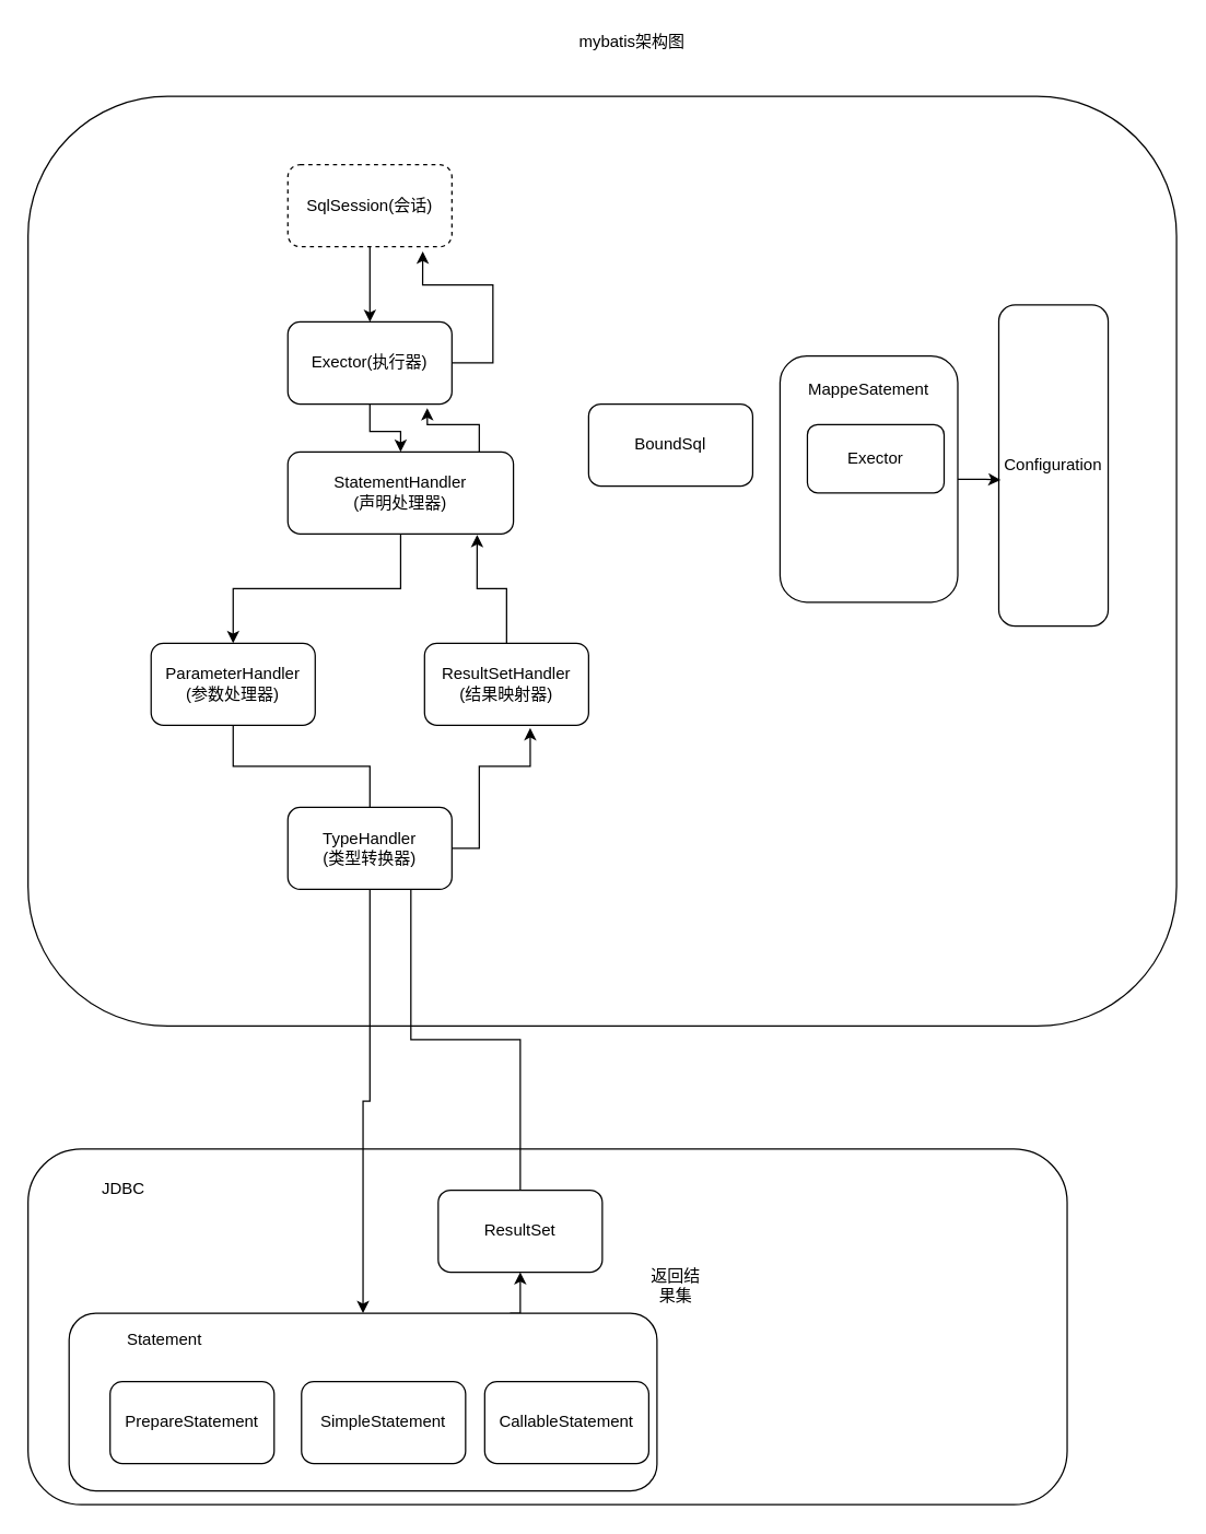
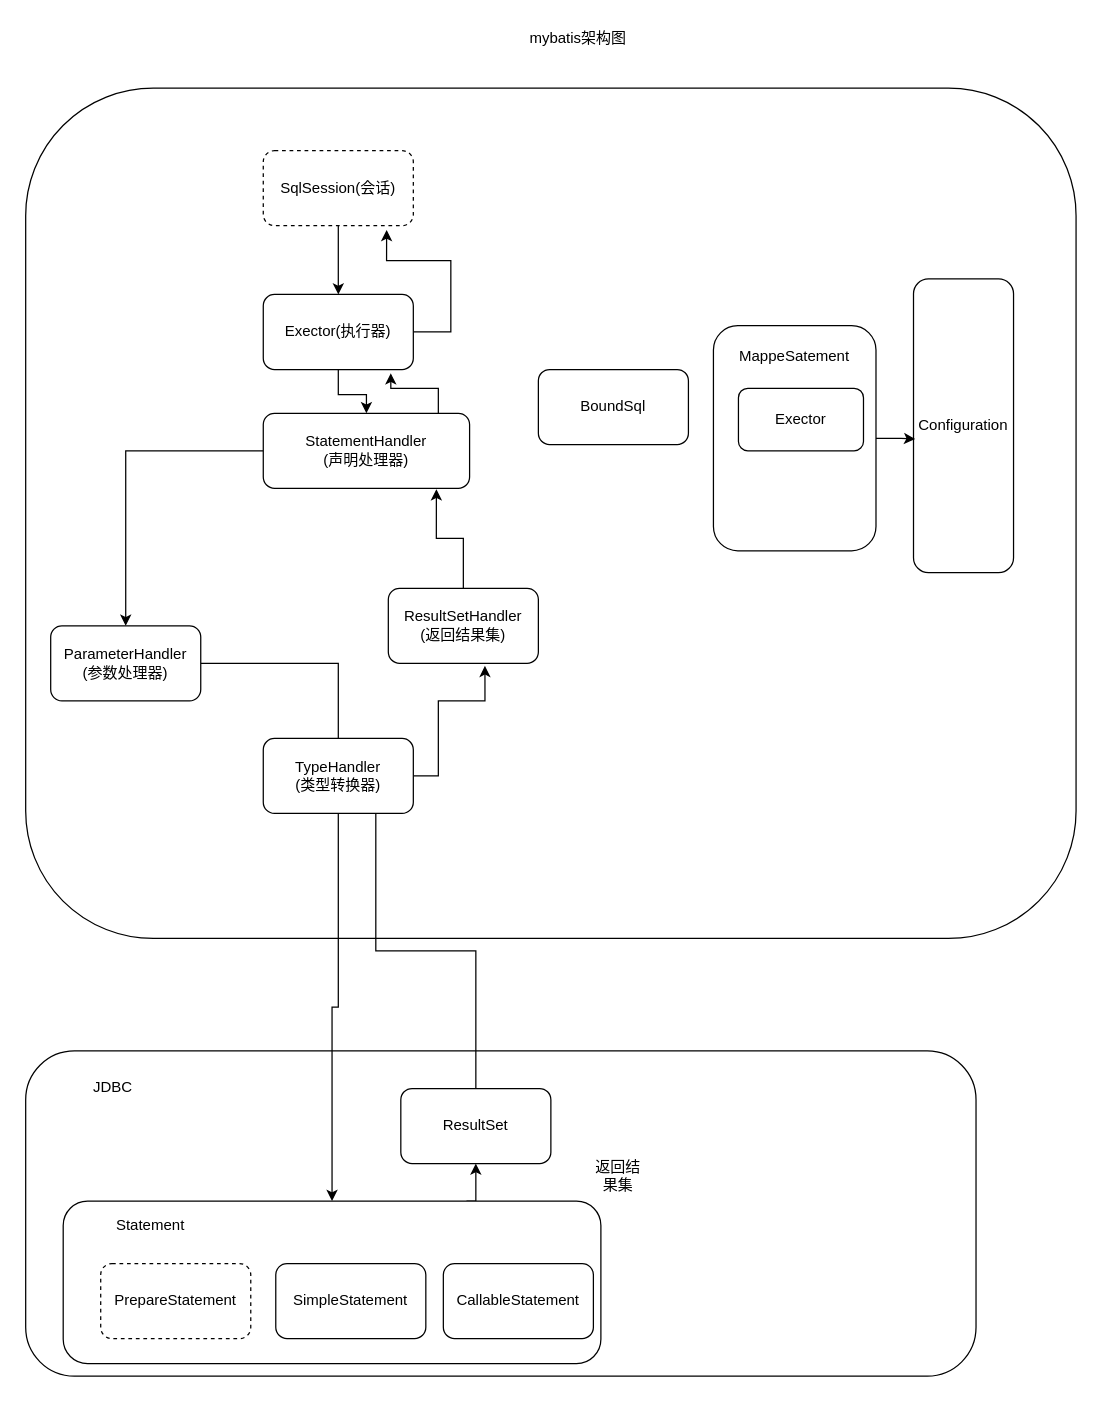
  <mxCell id="0" />
  <mxCell id="1" parent="0" />
  <mxCell id="2" value="" style="rounded=1;whiteSpace=wrap;html=1;" vertex="1" parent="1"><mxGeometry x="20" y="70" width="840" height="680" as="geometry" /></mxCell>
  <mxCell id="3" value="" style="rounded=1;whiteSpace=wrap;html=1;" vertex="1" parent="1"><mxGeometry x="20" y="840" width="760" height="260" as="geometry" /></mxCell>
  <mxCell id="4" value="mybatis架构图" style="text;html=1;strokeColor=none;fillColor=none;align=center;verticalAlign=middle;whiteSpace=wrap;rounded=0;" vertex="1" parent="1"><mxGeometry x="394" y="20" width="136" height="20" as="geometry" /></mxCell>
  <mxCell id="5" style="edgeStyle=orthogonalEdgeStyle;rounded=0;orthogonalLoop=1;jettySize=auto;html=1;entryX=0.5;entryY=0;entryDx=0;entryDy=0;" edge="1" parent="1" source="6" target="11"><mxGeometry relative="1" as="geometry" /></mxCell>
  <mxCell id="6" value="SqlSession(会话)" style="rounded=1;whiteSpace=wrap;html=1;dashed=1;" vertex="1" parent="1"><mxGeometry x="210" y="120" width="120" height="60" as="geometry" /></mxCell>
  <mxCell id="7" style="edgeStyle=orthogonalEdgeStyle;rounded=0;orthogonalLoop=1;jettySize=auto;html=1;entryX=0.5;entryY=0;entryDx=0;entryDy=0;endArrow=none;" edge="1" parent="1" source="8" target="19"><mxGeometry relative="1" as="geometry" /></mxCell>
- <mxCell id="8" value="ParameterHandler&lt;br&gt;(参数处理器)" style="rounded=1;whiteSpace=wrap;html=1;" vertex="1" parent="1"><mxGeometry x="110" y="470" width="120" height="60" as="geometry" /></mxCell>
+ <mxCell id="8" value="ParameterHandler&lt;br&gt;(参数处理器)" style="rounded=1;whiteSpace=wrap;html=1;" vertex="1" parent="1"><mxGeometry x="40" y="500" width="120" height="60" as="geometry" /></mxCell>
  <mxCell id="9" style="edgeStyle=orthogonalEdgeStyle;rounded=0;orthogonalLoop=1;jettySize=auto;html=1;" edge="1" parent="1" source="11" target="14"><mxGeometry relative="1" as="geometry" /></mxCell>
  <mxCell id="10" style="edgeStyle=orthogonalEdgeStyle;rounded=0;orthogonalLoop=1;jettySize=auto;html=1;entryX=0.822;entryY=1.056;entryDx=0;entryDy=0;entryPerimeter=0;" edge="1" parent="1" source="11" target="6"><mxGeometry relative="1" as="geometry"><Array as="points"><mxPoint x="360" y="265" /><mxPoint x="360" y="208" /><mxPoint x="309" y="208" /></Array></mxGeometry></mxCell>
  <mxCell id="11" value="Exector(执行器)" style="rounded=1;whiteSpace=wrap;html=1;" vertex="1" parent="1"><mxGeometry x="210" y="235" width="120" height="60" as="geometry" /></mxCell>
  <mxCell id="12" style="edgeStyle=orthogonalEdgeStyle;rounded=0;orthogonalLoop=1;jettySize=auto;html=1;" edge="1" parent="1" source="14" target="8"><mxGeometry relative="1" as="geometry" /></mxCell>
  <mxCell id="13" style="edgeStyle=orthogonalEdgeStyle;rounded=0;orthogonalLoop=1;jettySize=auto;html=1;entryX=0.85;entryY=1.05;entryDx=0;entryDy=0;entryPerimeter=0;" edge="1" parent="1" source="14" target="11"><mxGeometry relative="1" as="geometry"><Array as="points"><mxPoint x="350" y="360" /><mxPoint x="350" y="310" /><mxPoint x="312" y="310" /></Array></mxGeometry></mxCell>
  <mxCell id="14" value="StatementHandler&lt;br&gt;(声明处理器)" style="rounded=1;whiteSpace=wrap;html=1;" vertex="1" parent="1"><mxGeometry x="210" y="330" width="165" height="60" as="geometry" /></mxCell>
  <mxCell id="15" style="edgeStyle=orthogonalEdgeStyle;rounded=0;orthogonalLoop=1;jettySize=auto;html=1;entryX=0.839;entryY=1.011;entryDx=0;entryDy=0;entryPerimeter=0;" edge="1" parent="1" source="16" target="14"><mxGeometry relative="1" as="geometry" /></mxCell>
- <mxCell id="16" value="ResultSetHandler&lt;br&gt;(结果映射器)" style="rounded=1;whiteSpace=wrap;html=1;" vertex="1" parent="1"><mxGeometry x="310" y="470" width="120" height="60" as="geometry" /></mxCell>
+ <mxCell id="16" value="ResultSetHandler&lt;br&gt;(返回结果集)" style="rounded=1;whiteSpace=wrap;html=1;" vertex="1" parent="1"><mxGeometry x="310" y="470" width="120" height="60" as="geometry" /></mxCell>
  <mxCell id="17" style="edgeStyle=orthogonalEdgeStyle;rounded=0;orthogonalLoop=1;jettySize=auto;html=1;" edge="1" parent="1" source="19" target="27"><mxGeometry relative="1" as="geometry" /></mxCell>
  <mxCell id="18" style="edgeStyle=orthogonalEdgeStyle;rounded=0;orthogonalLoop=1;jettySize=auto;html=1;entryX=0.644;entryY=1.033;entryDx=0;entryDy=0;entryPerimeter=0;" edge="1" parent="1" source="19" target="16"><mxGeometry relative="1" as="geometry"><Array as="points"><mxPoint x="350" y="620" /><mxPoint x="350" y="560" /><mxPoint x="387" y="560" /></Array></mxGeometry></mxCell>
  <mxCell id="19" value="TypeHandler&lt;br&gt;(类型转换器)" style="rounded=1;whiteSpace=wrap;html=1;" vertex="1" parent="1"><mxGeometry x="210" y="590" width="120" height="60" as="geometry" /></mxCell>
  <mxCell id="20" value="Configuration" style="rounded=1;whiteSpace=wrap;html=1;" vertex="1" parent="1"><mxGeometry x="730" y="222.5" width="80" height="235" as="geometry" /></mxCell>
  <mxCell id="21" style="edgeStyle=orthogonalEdgeStyle;rounded=0;orthogonalLoop=1;jettySize=auto;html=1;entryX=0.017;entryY=0.545;entryDx=0;entryDy=0;entryPerimeter=0;" edge="1" parent="1" source="22" target="20"><mxGeometry relative="1" as="geometry" /></mxCell>
  <mxCell id="22" value="" style="rounded=1;whiteSpace=wrap;html=1;" vertex="1" parent="1"><mxGeometry x="570" y="260" width="130" height="180" as="geometry" /></mxCell>
  <mxCell id="23" value="BoundSql" style="rounded=1;whiteSpace=wrap;html=1;" vertex="1" parent="1"><mxGeometry x="430" y="295" width="120" height="60" as="geometry" /></mxCell>
  <mxCell id="24" style="edgeStyle=orthogonalEdgeStyle;rounded=0;orthogonalLoop=1;jettySize=auto;html=1;entryX=0.75;entryY=1;entryDx=0;entryDy=0;endArrow=none;" edge="1" parent="1" source="25" target="19"><mxGeometry relative="1" as="geometry" /></mxCell>
  <mxCell id="25" value="ResultSet" style="rounded=1;whiteSpace=wrap;html=1;" vertex="1" parent="1"><mxGeometry x="320" y="870" width="120" height="60" as="geometry" /></mxCell>
  <mxCell id="26" style="edgeStyle=orthogonalEdgeStyle;rounded=0;orthogonalLoop=1;jettySize=auto;html=1;exitX=0.75;exitY=0;exitDx=0;exitDy=0;entryX=0.5;entryY=1;entryDx=0;entryDy=0;" edge="1" parent="1" source="27" target="25"><mxGeometry relative="1" as="geometry" /></mxCell>
  <mxCell id="27" value="" style="rounded=1;whiteSpace=wrap;html=1;" vertex="1" parent="1"><mxGeometry x="50" y="960" width="430" height="130" as="geometry" /></mxCell>
- <mxCell id="28" value="PrepareStatement" style="rounded=1;whiteSpace=wrap;html=1;" vertex="1" parent="1"><mxGeometry x="80" y="1010" width="120" height="60" as="geometry" /></mxCell>
+ <mxCell id="28" value="PrepareStatement" style="rounded=1;whiteSpace=wrap;html=1;dashed=1;" vertex="1" parent="1"><mxGeometry x="80" y="1010" width="120" height="60" as="geometry" /></mxCell>
  <mxCell id="29" value="&lt;span&gt;SimpleStatement&lt;/span&gt;" style="rounded=1;whiteSpace=wrap;html=1;" vertex="1" parent="1"><mxGeometry x="220" y="1010" width="120" height="60" as="geometry" /></mxCell>
  <mxCell id="30" value="&lt;span&gt;CallableStatement&lt;/span&gt;" style="rounded=1;whiteSpace=wrap;html=1;" vertex="1" parent="1"><mxGeometry x="354" y="1010" width="120" height="60" as="geometry" /></mxCell>
  <mxCell id="31" value="Statement" style="text;html=1;strokeColor=none;fillColor=none;align=center;verticalAlign=middle;whiteSpace=wrap;rounded=0;" vertex="1" parent="1"><mxGeometry x="100" y="970" width="40" height="20" as="geometry" /></mxCell>
  <mxCell id="32" value="返回结果集" style="text;html=1;strokeColor=none;fillColor=none;align=center;verticalAlign=middle;whiteSpace=wrap;rounded=0;" vertex="1" parent="1"><mxGeometry x="474" y="930" width="40" height="20" as="geometry" /></mxCell>
  <mxCell id="33" value="JDBC" style="text;html=1;strokeColor=none;fillColor=none;align=center;verticalAlign=middle;whiteSpace=wrap;rounded=0;" vertex="1" parent="1"><mxGeometry x="70" y="859" width="40" height="20" as="geometry" /></mxCell>
  <mxCell id="34" value="Exector" style="rounded=1;whiteSpace=wrap;html=1;" vertex="1" parent="1"><mxGeometry x="590" y="310" width="100" height="50" as="geometry" /></mxCell>
  <mxCell id="35" value="MappeSatement" style="text;html=1;strokeColor=none;fillColor=none;align=center;verticalAlign=middle;whiteSpace=wrap;rounded=0;" vertex="1" parent="1"><mxGeometry x="615" y="275" width="40" height="20" as="geometry" /></mxCell>
